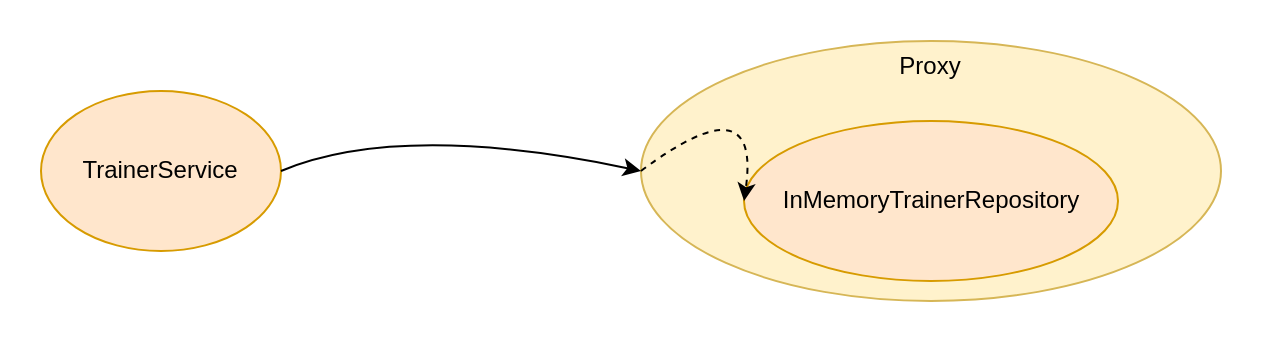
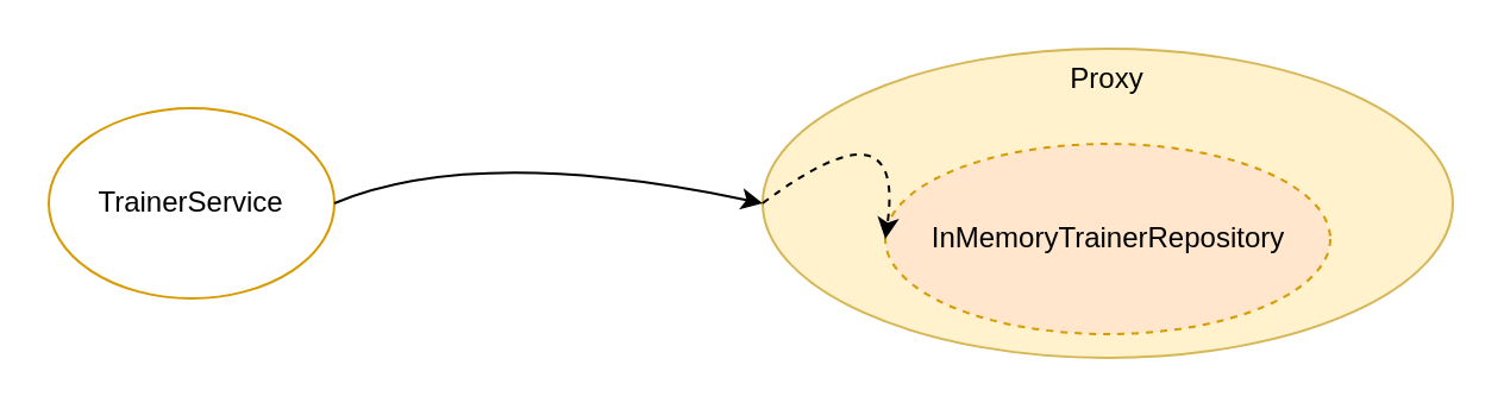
  <mxCell id="0" />
  <mxCell id="1" parent="0" />
  <mxCell id="2" value="Proxy" style="ellipse;whiteSpace=wrap;html=1;labelPosition=center;verticalLabelPosition=top;align=center;verticalAlign=bottom;spacingTop=0;spacing=-20;fillColor=#fff2cc;strokeColor=#d6b656;" vertex="1" parent="1"><mxGeometry x="320" y="20" width="290" height="130" as="geometry" /></mxCell>
- <mxCell id="3" value="InMemoryTrainerRepository" style="ellipse;whiteSpace=wrap;html=1;fillColor=#ffe6cc;strokeColor=#d79b00;" vertex="1" parent="1"><mxGeometry x="371.5" y="60" width="187" height="80" as="geometry" /></mxCell>
- <mxCell id="4" value="&lt;div&gt;TrainerService&lt;/div&gt;" style="ellipse;whiteSpace=wrap;html=1;fillColor=#ffe6cc;strokeColor=#d79b00;" vertex="1" parent="1"><mxGeometry x="20" y="45" width="120" height="80" as="geometry" /></mxCell>
+ <mxCell id="3" value="InMemoryTrainerRepository" style="ellipse;whiteSpace=wrap;html=1;fillColor=#ffe6cc;strokeColor=#d79b00;dashed=1;" vertex="1" parent="1"><mxGeometry x="371.5" y="60" width="187" height="80" as="geometry" /></mxCell>
+ <mxCell id="4" value="&lt;div&gt;TrainerService&lt;/div&gt;" style="ellipse;whiteSpace=wrap;html=1;fillColor=#ffffff;strokeColor=#d79b00;" vertex="1" parent="1"><mxGeometry x="20" y="45" width="120" height="80" as="geometry" /></mxCell>
  <mxCell id="5" value="" style="curved=1;endArrow=classic;html=1;entryX=0;entryY=0.5;entryDx=0;entryDy=0;exitX=1;exitY=0.5;exitDx=0;exitDy=0;" edge="1" parent="1" source="4" target="2"><mxGeometry width="50" height="50" relative="1" as="geometry"><mxPoint x="30" y="220" as="sourcePoint" /><mxPoint x="80" y="170" as="targetPoint" /><Array as="points"><mxPoint x="200" y="60" /></Array></mxGeometry></mxCell>
  <mxCell id="6" value="" style="curved=1;endArrow=classic;html=1;entryX=0;entryY=0.5;entryDx=0;entryDy=0;exitX=0;exitY=0.5;exitDx=0;exitDy=0;dashed=1;" edge="1" parent="1" source="2" target="3"><mxGeometry width="50" height="50" relative="1" as="geometry"><mxPoint x="150" y="95" as="sourcePoint" /><mxPoint x="330" y="95" as="targetPoint" /><Array as="points"><mxPoint x="380" y="40" /></Array></mxGeometry></mxCell>
